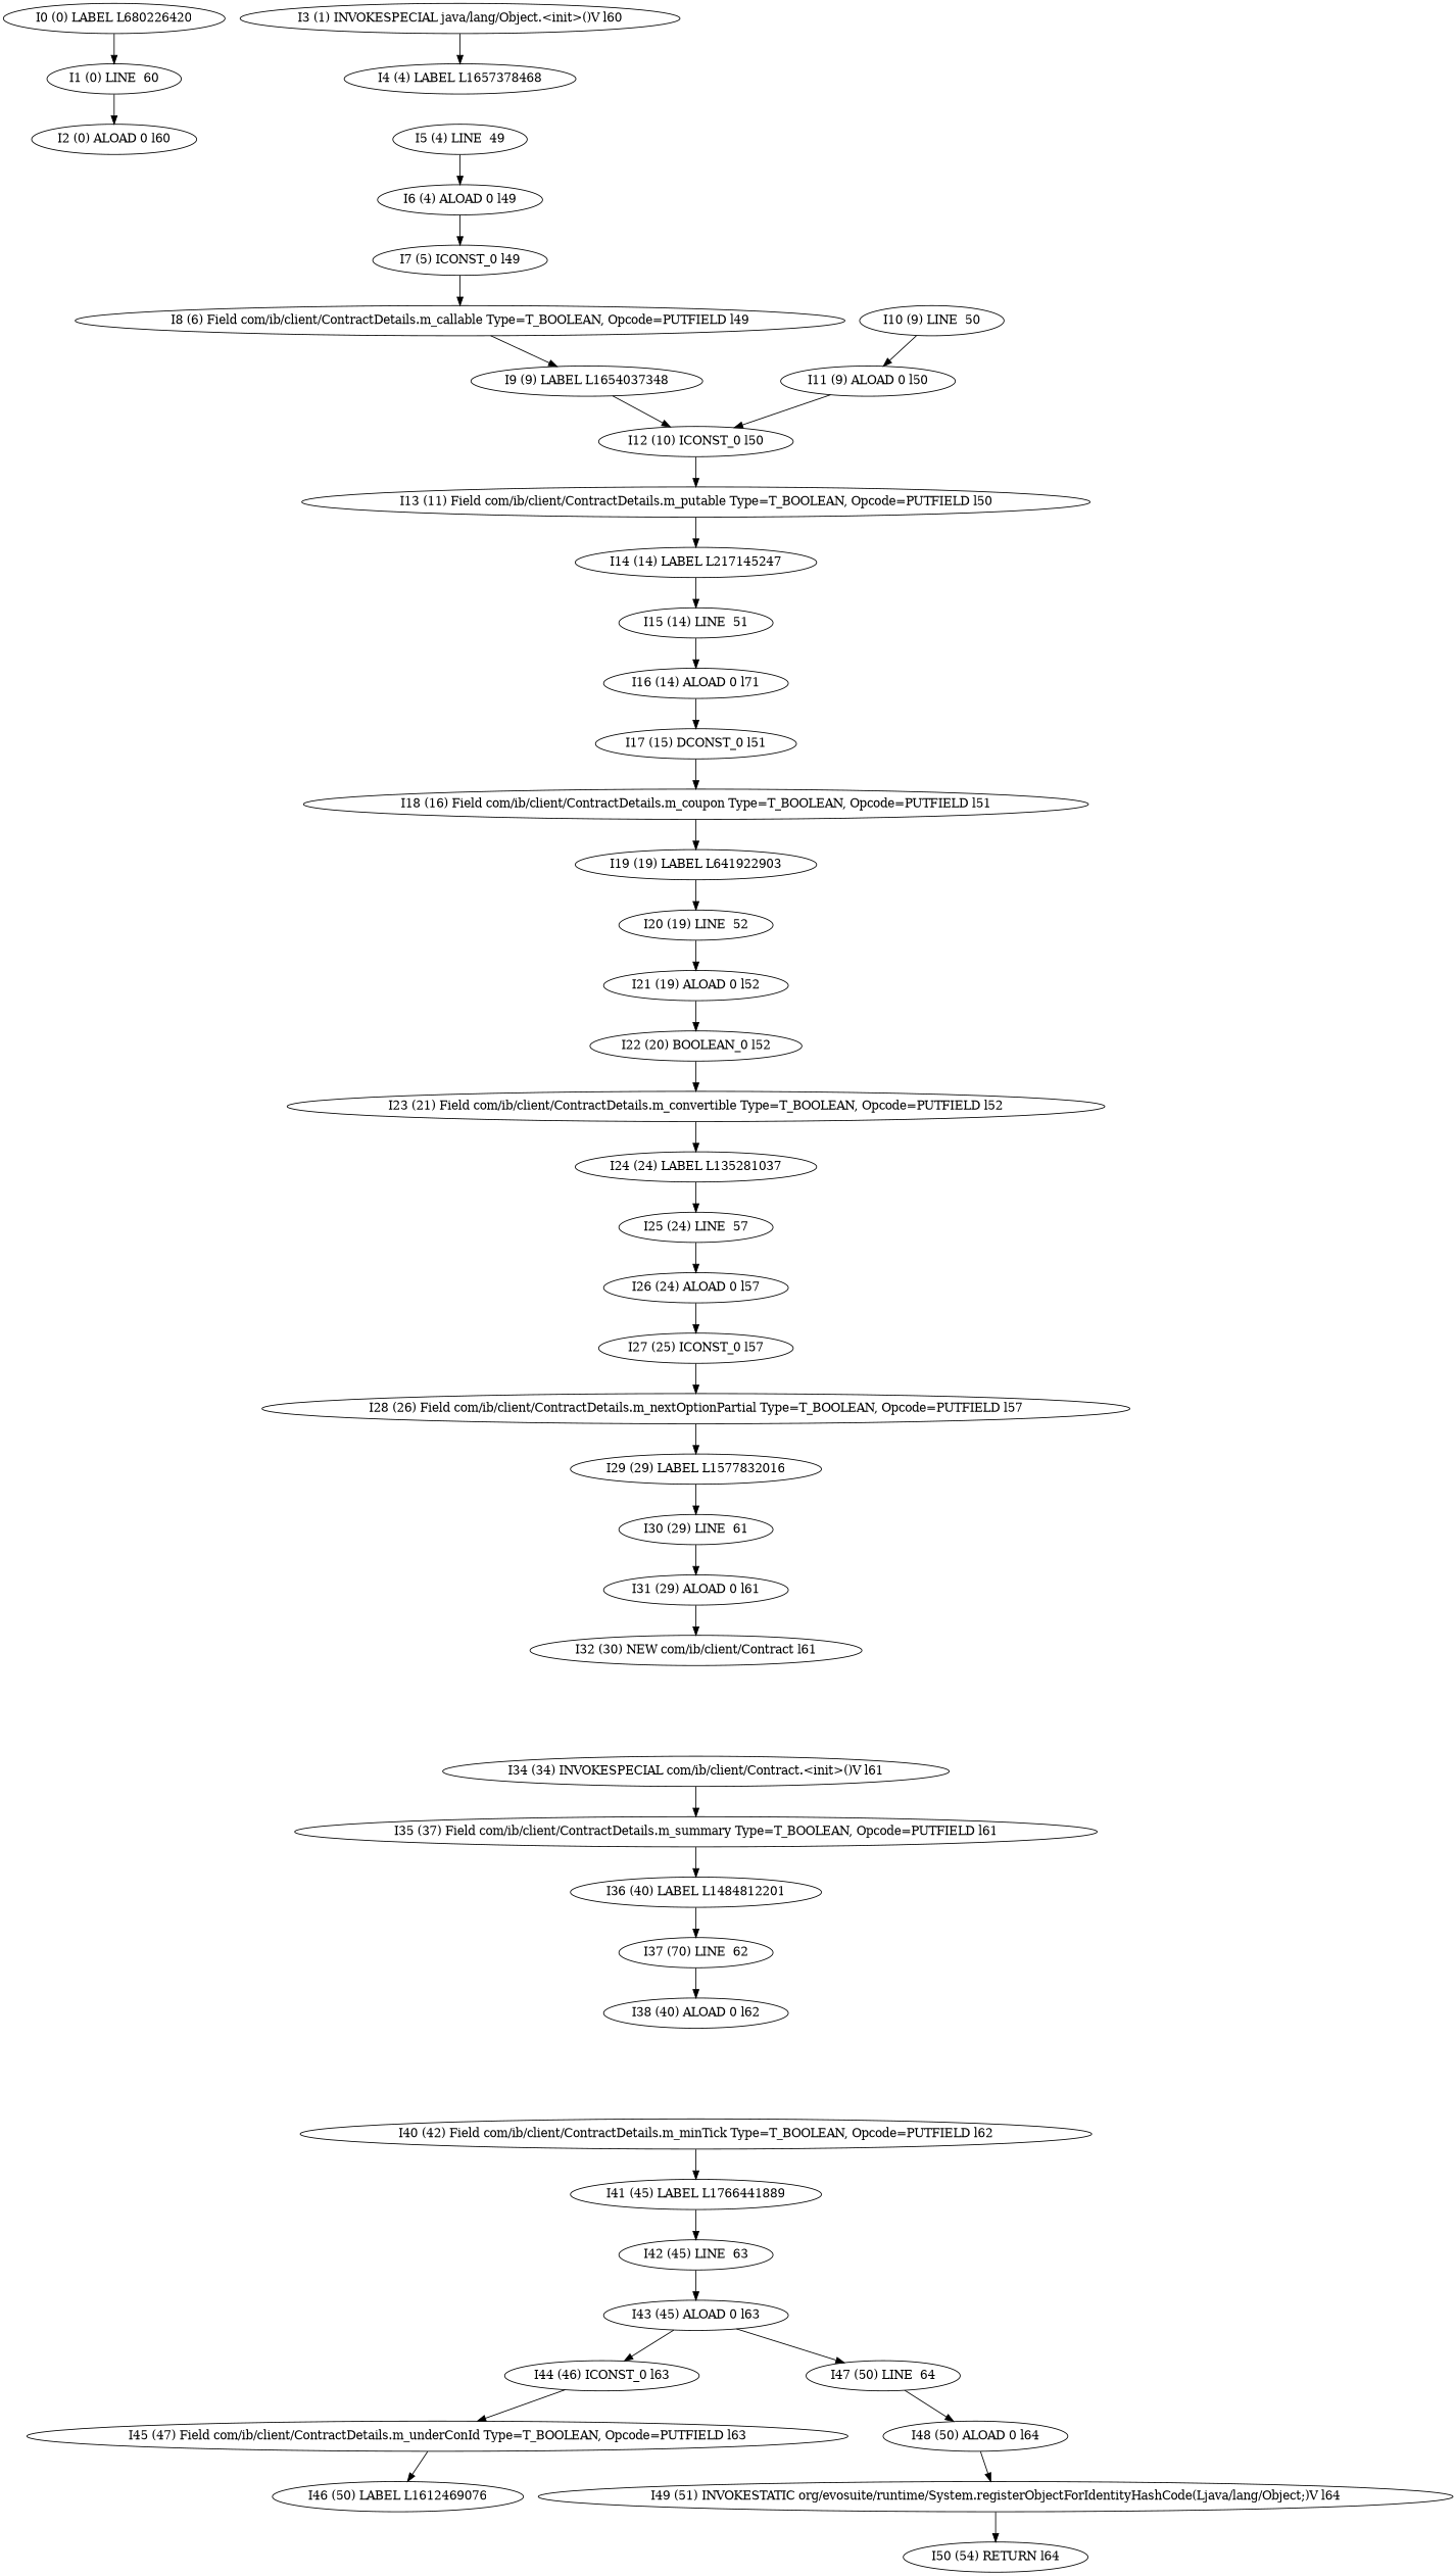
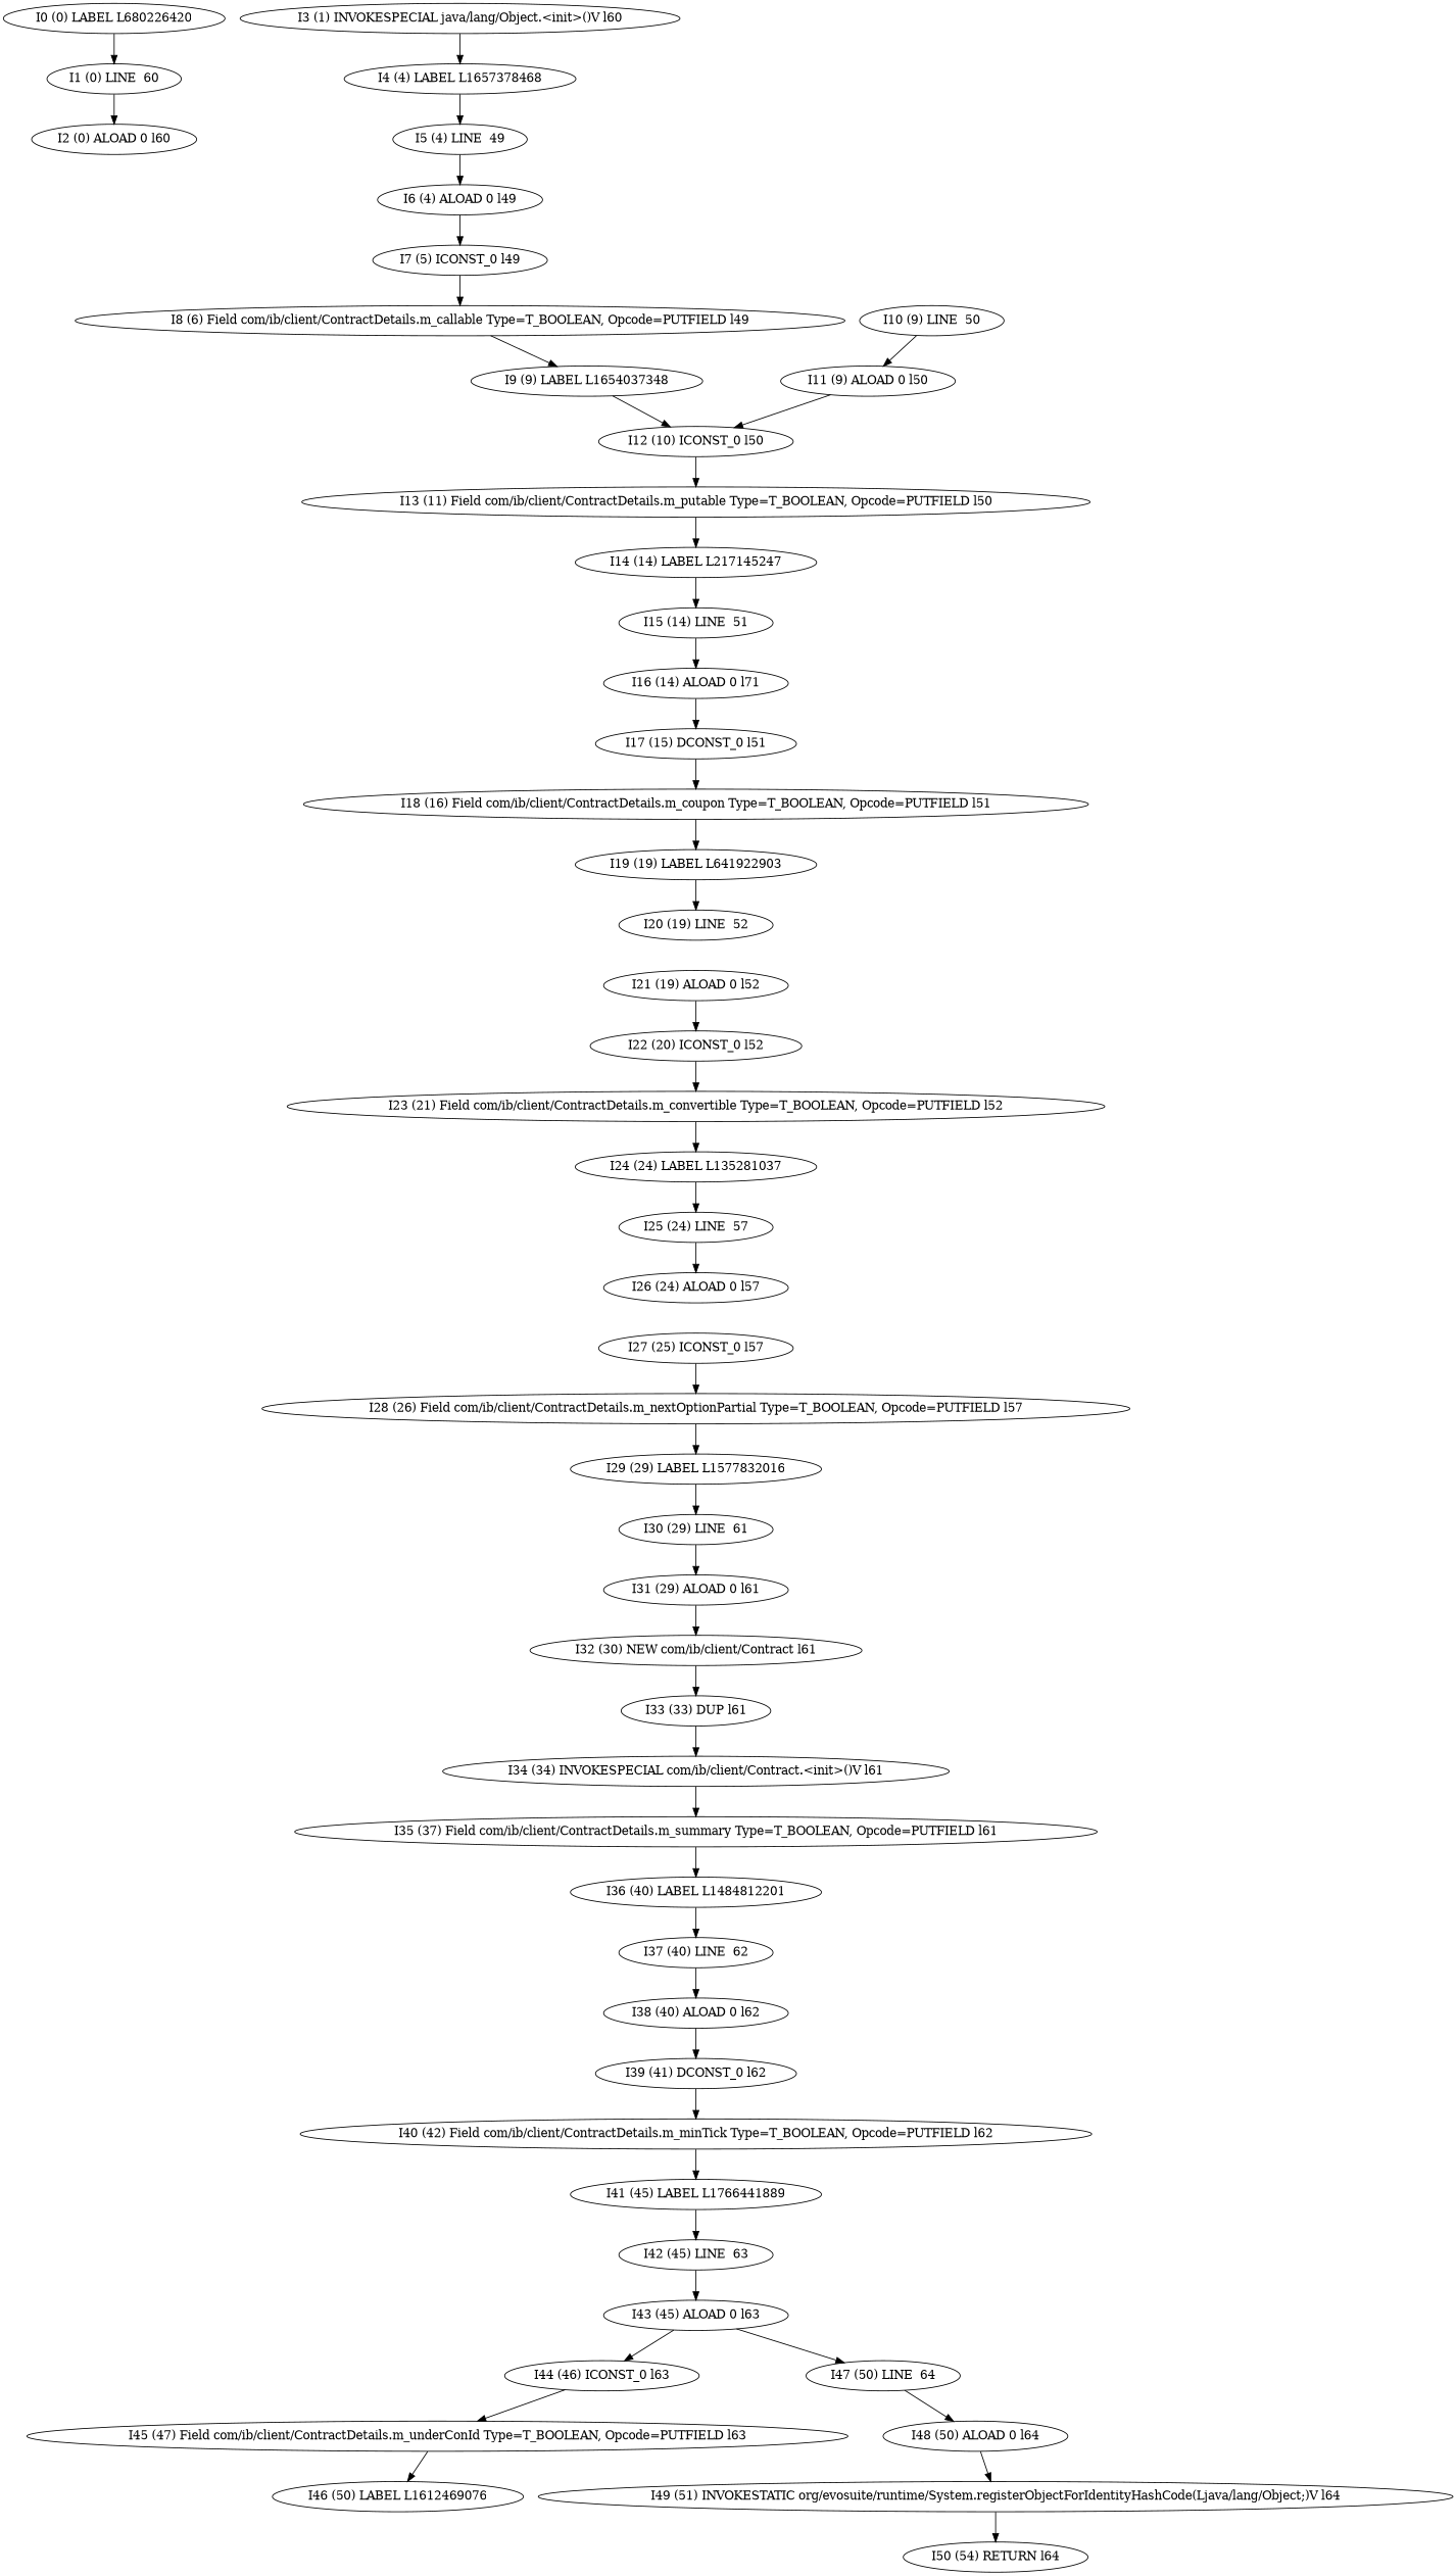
  digraph {
    n1 [label="I0 (0) LABEL L680226420"]
    n2 [label="I1 (0) LINE  60"]
    n3 [label="I2 (0) ALOAD 0 l60"]
    n4 [label="I3 (1) INVOKESPECIAL java/lang/Object.<init>()V l60"]
    n5 [label="I4 (4) LABEL L1657378468"]
    n6 [label="I5 (4) LINE  49"]
    n7 [label="I6 (4) ALOAD 0 l49"]
    n8 [label="I7 (5) ICONST_0 l49"]
    n9 [label="I8 (6) Field com/ib/client/ContractDetails.m_callable Type=T_BOOLEAN, Opcode=PUTFIELD l49"]
    n10 [label="I9 (9) LABEL L1654037348"]
    n11 [label="I12 (10) ICONST_0 l50"]
    n12 [label="I10 (9) LINE  50"]
    n13 [label="I11 (9) ALOAD 0 l50"]
    n14 [label="I13 (11) Field com/ib/client/ContractDetails.m_putable Type=T_BOOLEAN, Opcode=PUTFIELD l50"]
    n15 [label="I14 (14) LABEL L217145247"]
    n16 [label="I15 (14) LINE  51"]
    n17 [label="I16 (14) ALOAD 0 l71"]
    n18 [label="I17 (15) DCONST_0 l51"]
    n19 [label="I18 (16) Field com/ib/client/ContractDetails.m_coupon Type=T_BOOLEAN, Opcode=PUTFIELD l51"]
    n20 [label="I19 (19) LABEL L641922903"]
    n21 [label="I20 (19) LINE  52"]
    n22 [label="I21 (19) ALOAD 0 l52"]
-   n23 [label="I22 (20) BOOLEAN_0 l52"]
+   n23 [label="I22 (20) ICONST_0 l52"]
    n24 [label="I23 (21) Field com/ib/client/ContractDetails.m_convertible Type=T_BOOLEAN, Opcode=PUTFIELD l52"]
    n25 [label="I24 (24) LABEL L135281037"]
    n26 [label="I25 (24) LINE  57"]
    n27 [label="I26 (24) ALOAD 0 l57"]
    n28 [label="I27 (25) ICONST_0 l57"]
    n29 [label="I28 (26) Field com/ib/client/ContractDetails.m_nextOptionPartial Type=T_BOOLEAN, Opcode=PUTFIELD l57"]
    n30 [label="I29 (29) LABEL L1577832016"]
    n31 [label="I30 (29) LINE  61"]
    n32 [label="I31 (29) ALOAD 0 l61"]
    n33 [label="I32 (30) NEW com/ib/client/Contract l61"]
+   n34 [label="I33 (33) DUP l61"]
    n35 [label="I34 (34) INVOKESPECIAL com/ib/client/Contract.<init>()V l61"]
    n36 [label="I35 (37) Field com/ib/client/ContractDetails.m_summary Type=T_BOOLEAN, Opcode=PUTFIELD l61"]
    n37 [label="I36 (40) LABEL L1484812201"]
-   n38 [label="I37 (70) LINE  62"]
+   n38 [label="I37 (40) LINE  62"]
    n39 [label="I38 (40) ALOAD 0 l62"]
+   n40 [label="I39 (41) DCONST_0 l62"]
    n41 [label="I40 (42) Field com/ib/client/ContractDetails.m_minTick Type=T_BOOLEAN, Opcode=PUTFIELD l62"]
    n42 [label="I41 (45) LABEL L1766441889"]
    n43 [label="I42 (45) LINE  63"]
    n44 [label="I43 (45) ALOAD 0 l63"]
    n45 [label="I44 (46) ICONST_0 l63"]
    n46 [label="I47 (50) LINE  64"]
    n47 [label="I45 (47) Field com/ib/client/ContractDetails.m_underConId Type=T_BOOLEAN, Opcode=PUTFIELD l63"]
    n48 [label="I46 (50) LABEL L1612469076"]
    n49 [label="I48 (50) ALOAD 0 l64"]
    n50 [label="I49 (51) INVOKESTATIC org/evosuite/runtime/System.registerObjectForIdentityHashCode(Ljava/lang/Object;)V l64"]
    n51 [label="I50 (54) RETURN l64"]
    n1 -> n2
    n2 -> n3
    n4 -> n5
+   n5 -> n6
    n6 -> n7
    n7 -> n8
    n8 -> n9
    n9 -> n10
    n10 -> n11
    n11 -> n14
    n12 -> n13
    n13 -> n11
    n14 -> n15
    n15 -> n16
    n16 -> n17
    n17 -> n18
    n18 -> n19
    n19 -> n20
    n20 -> n21
-   n21 -> n22
    n22 -> n23
    n23 -> n24
    n24 -> n25
    n25 -> n26
    n26 -> n27
-   n27 -> n28
    n28 -> n29
    n29 -> n30
    n30 -> n31
    n31 -> n32
    n32 -> n33
+   n33 -> n34
+   n34 -> n35
    n35 -> n36
    n36 -> n37
    n37 -> n38
    n38 -> n39
+   n39 -> n40
+   n40 -> n41
    n41 -> n42
    n42 -> n43
    n43 -> n44
    n44 -> n45
    n44 -> n46
    n45 -> n47
    n46 -> n49
    n47 -> n48
    n49 -> n50
    n50 -> n51
  }
